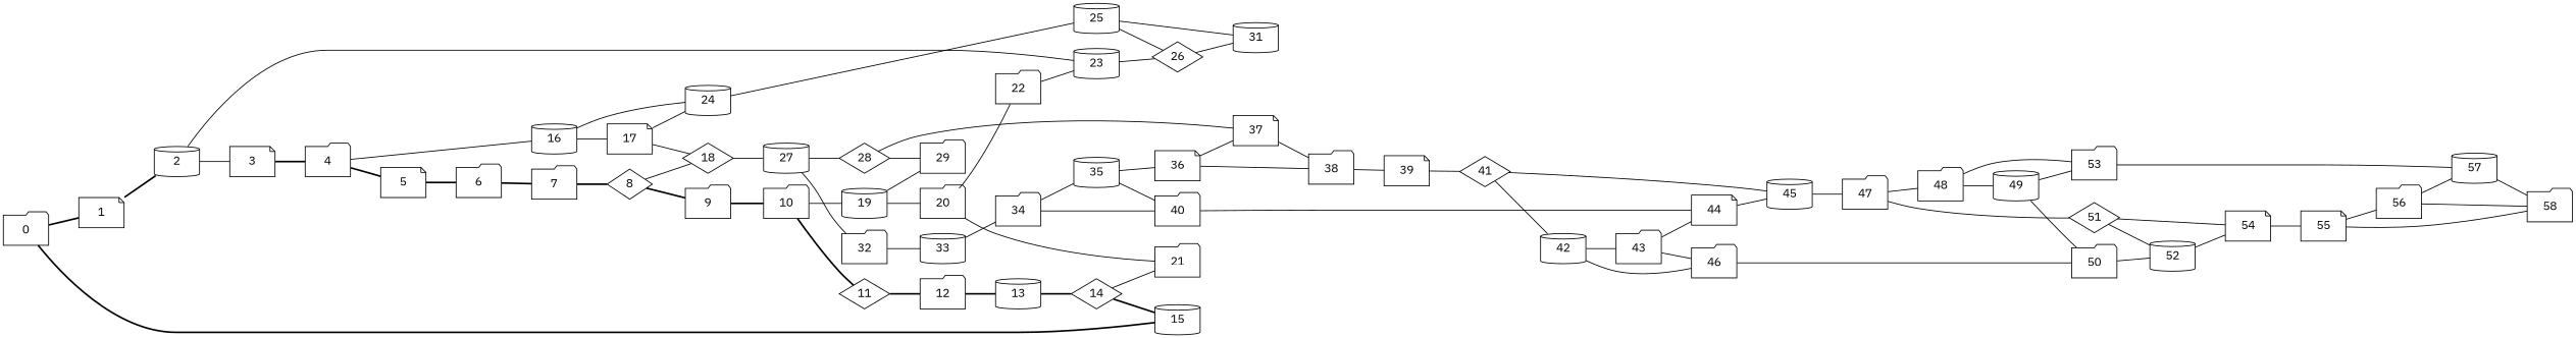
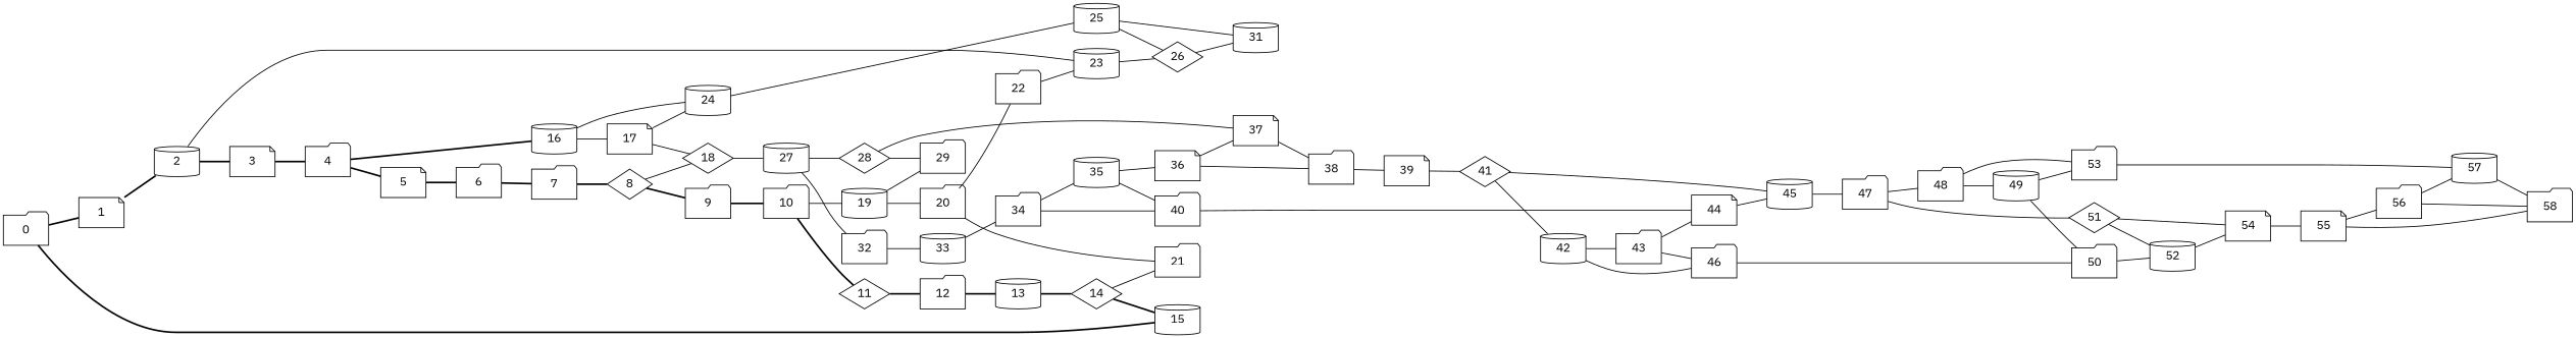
  graph {
    fontname="IBM Plex Sans"
    rankdir=LR
    node [fontname="IBM Plex Sans" shape=folder]
    edge [fontname="IBM Plex Sans"]
    1 [shape=note]
    0
    15 [shape=cylinder]
    2 [shape=cylinder]
    3 [shape=note]
    23 [shape=cylinder]
    4
    26 [shape=diamond]
    5 [shape=note]
    16 [shape=cylinder]
    31 [shape=cylinder]
    6
    17 [shape=note]
    24 [shape=cylinder]
    7
    18 [shape=diamond]
    25 [shape=cylinder]
    8 [shape=diamond]
    9
    10
    27 [shape=cylinder]
    11 [shape=diamond]
    19 [shape=cylinder]
    28 [shape=diamond]
    32
    12
    20
    29
    13 [shape=cylinder]
    21
    22
    14 [shape=diamond]
    37 [shape=note]
    33 [shape=cylinder]
    38
    34
    39 [shape=note]
    35 [shape=cylinder]
    40
    41 [shape=diamond]
    36 [shape=note]
    44 [shape=note]
    42 [shape=cylinder]
    45 [shape=cylinder]
    43
    46
    47
    50
    48
    51 [shape=diamond]
    52 [shape=cylinder]
    49 [shape=cylinder]
    53
    54 [shape=note]
    57 [shape=cylinder]
    55 [shape=note]
    58
    56
    1 -- 2 [style=bold]
    0 -- 1 [style=bold]
    0 -- 15 [style=bold]
-   2 -- 3 [style=solid]
+   2 -- 3 [style=bold]
    2 -- 23
    3 -- 4 [style=bold]
    23 -- 26
    4 -- 5 [style=bold]
-   4 -- 16
+   4 -- 16 [style=bold]
    26 -- 31
    5 -- 6 [style=bold]
    16 -- 17
    16 -- 24
    6 -- 7 [style=bold]
    17 -- 24
    17 -- 18
    24 -- 25
    7 -- 8 [style=bold]
    18 -- 27
    25 -- 26
    25 -- 31
    8 -- 18
    8 -- 9 [style=bold]
    9 -- 10 [style=bold]
    10 -- 11 [style=bold]
    10 -- 19
    27 -- 28
    27 -- 32
    11 -- 12 [style=bold]
    19 -- 20
    19 -- 29
    28 -- 29
    28 -- 37
    32 -- 33
    12 -- 13 [style=bold]
    20 -- 21
    20 -- 22
    13 -- 14 [style=bold]
    22 -- 23
    14 -- 15 [style=bold]
    14 -- 21
    37 -- 38
    33 -- 34
    38 -- 39
    34 -- 35
    34 -- 40
    39 -- 41
    35 -- 40
    35 -- 36
    40 -- 44
    41 -- 42
    41 -- 45
    36 -- 37
    36 -- 38
    44 -- 45
    42 -- 43
    42 -- 46
    45 -- 47
    43 -- 44
    43 -- 46
    46 -- 50
    47 -- 48
    47 -- 51
    50 -- 52
    48 -- 49
    48 -- 53
    51 -- 52
    51 -- 54
    52 -- 54
    49 -- 50
    49 -- 53
    53 -- 57
    54 -- 55
    57 -- 58
    55 -- 58
    55 -- 56
    56 -- 57
    56 -- 58
  }
